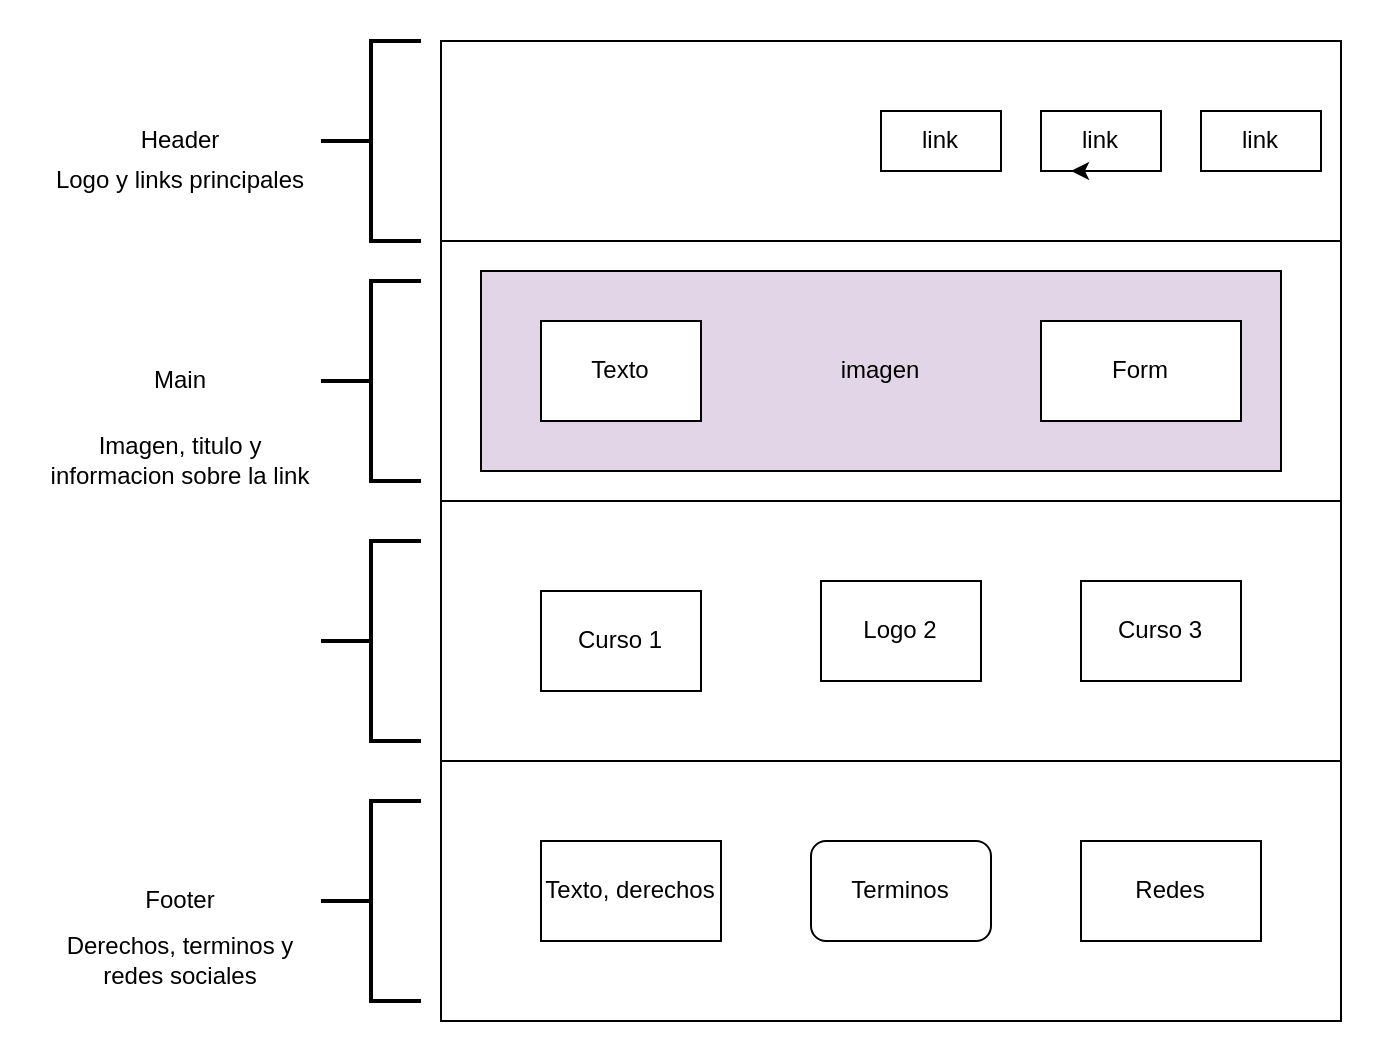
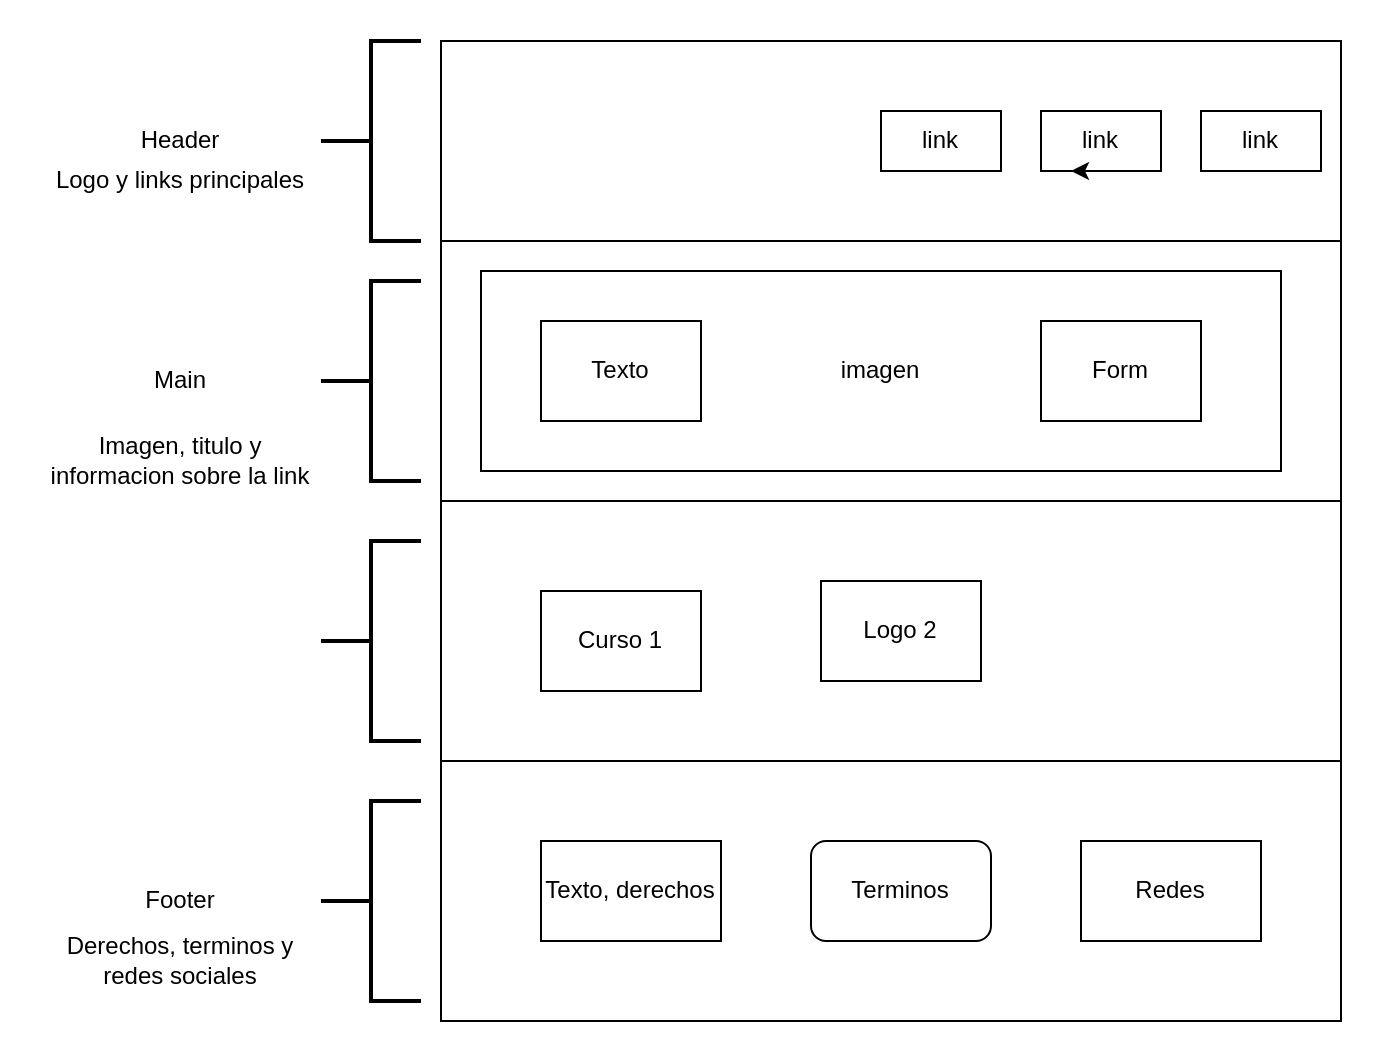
  <mxCell id="0" />
  <mxCell id="1" parent="0" />
  <mxCell id="2" value="Header" style="text;html=1;strokeColor=none;fillColor=none;align=center;verticalAlign=middle;whiteSpace=wrap;rounded=0;" vertex="1" parent="1"><mxGeometry x="30" y="40" width="120" height="60" as="geometry" /></mxCell>
  <mxCell id="3" value="Main" style="text;html=1;strokeColor=none;fillColor=none;align=center;verticalAlign=middle;whiteSpace=wrap;rounded=0;" vertex="1" parent="1"><mxGeometry x="30" y="160" width="120" height="60" as="geometry" /></mxCell>
  <mxCell id="4" value="Footer" style="text;html=1;strokeColor=none;fillColor=none;align=center;verticalAlign=middle;whiteSpace=wrap;rounded=0;" vertex="1" parent="1"><mxGeometry x="30" y="420" width="120" height="60" as="geometry" /></mxCell>
  <mxCell id="5" value="" style="strokeWidth=2;html=1;shape=mxgraph.flowchart.annotation_2;align=left;labelPosition=right;pointerEvents=1;" vertex="1" parent="1"><mxGeometry x="160" y="20" width="50" height="100" as="geometry" /></mxCell>
  <mxCell id="6" value="" style="strokeWidth=2;html=1;shape=mxgraph.flowchart.annotation_2;align=left;labelPosition=right;pointerEvents=1;" vertex="1" parent="1"><mxGeometry x="160" y="140" width="50" height="100" as="geometry" /></mxCell>
  <mxCell id="7" value="" style="strokeWidth=2;html=1;shape=mxgraph.flowchart.annotation_2;align=left;labelPosition=right;pointerEvents=1;" vertex="1" parent="1"><mxGeometry x="160" y="270" width="50" height="100" as="geometry" /></mxCell>
  <mxCell id="8" value="" style="strokeWidth=2;html=1;shape=mxgraph.flowchart.annotation_2;align=left;labelPosition=right;pointerEvents=1;" vertex="1" parent="1"><mxGeometry x="160" y="400" width="50" height="100" as="geometry" /></mxCell>
  <mxCell id="9" value="Logo y links principales" style="text;html=1;strokeColor=none;fillColor=none;align=center;verticalAlign=middle;whiteSpace=wrap;rounded=0;" vertex="1" parent="1"><mxGeometry x="20" y="60" width="140" height="60" as="geometry" /></mxCell>
  <mxCell id="10" value="Imagen, titulo y informacion sobre la link" style="text;html=1;strokeColor=none;fillColor=none;align=center;verticalAlign=middle;whiteSpace=wrap;rounded=0;" vertex="1" parent="1"><mxGeometry x="20" y="200" width="140" height="60" as="geometry" /></mxCell>
  <mxCell id="11" value="Derechos, terminos y redes sociales" style="text;html=1;strokeColor=none;fillColor=none;align=center;verticalAlign=middle;whiteSpace=wrap;rounded=0;" vertex="1" parent="1"><mxGeometry x="20" y="450" width="140" height="60" as="geometry" /></mxCell>
  <mxCell id="12" value="" style="rounded=0;whiteSpace=wrap;html=1;" vertex="1" parent="1"><mxGeometry x="220" y="20" width="450" height="490" as="geometry" /></mxCell>
  <mxCell id="13" value="" style="rounded=0;whiteSpace=wrap;html=1;" vertex="1" parent="1"><mxGeometry x="220" y="20" width="450" height="100" as="geometry" /></mxCell>
  <mxCell id="14" value="link" style="rounded=0;whiteSpace=wrap;html=1;" vertex="1" parent="1"><mxGeometry x="440" y="55" width="60" height="30" as="geometry" /></mxCell>
  <mxCell id="15" value="link" style="rounded=0;whiteSpace=wrap;html=1;" vertex="1" parent="1"><mxGeometry x="520" y="55" width="60" height="30" as="geometry" /></mxCell>
  <mxCell id="16" value="link" style="rounded=0;whiteSpace=wrap;html=1;" vertex="1" parent="1"><mxGeometry x="600" y="55" width="60" height="30" as="geometry" /></mxCell>
  <mxCell id="17" value="" style="rounded=0;whiteSpace=wrap;html=1;" vertex="1" parent="1"><mxGeometry x="220" y="120" width="450" height="130" as="geometry" /></mxCell>
  <mxCell id="18" value="" style="rounded=0;whiteSpace=wrap;html=1;" vertex="1" parent="1"><mxGeometry x="220" y="250" width="450" height="130" as="geometry" /></mxCell>
  <mxCell id="19" style="edgeStyle=orthogonalEdgeStyle;rounded=0;orthogonalLoop=1;jettySize=auto;html=1;exitX=0.5;exitY=1;exitDx=0;exitDy=0;entryX=0.25;entryY=1;entryDx=0;entryDy=0;" edge="1" parent="1" source="15" target="15"><mxGeometry relative="1" as="geometry" /></mxCell>
- <mxCell id="20" value="imagen" style="rounded=0;whiteSpace=wrap;html=1;fillColor=#e1d5e7;" vertex="1" parent="1"><mxGeometry x="240" y="135" width="400" height="100" as="geometry" /></mxCell>
- <mxCell id="21" value="Form" style="rounded=0;whiteSpace=wrap;html=1;" vertex="1" parent="1"><mxGeometry x="520" y="160" width="100" height="50" as="geometry" /></mxCell>
+ <mxCell id="20" value="imagen" style="rounded=0;whiteSpace=wrap;html=1;" vertex="1" parent="1"><mxGeometry x="240" y="135" width="400" height="100" as="geometry" /></mxCell>
+ <mxCell id="21" value="Form" style="rounded=0;whiteSpace=wrap;html=1;" vertex="1" parent="1"><mxGeometry x="520" y="160" width="80" height="50" as="geometry" /></mxCell>
  <mxCell id="22" value="Texto" style="rounded=0;whiteSpace=wrap;html=1;" vertex="1" parent="1"><mxGeometry x="270" y="160" width="80" height="50" as="geometry" /></mxCell>
  <mxCell id="23" value="Texto, derechos" style="rounded=0;whiteSpace=wrap;html=1;" vertex="1" parent="1"><mxGeometry x="270" y="420" width="90" height="50" as="geometry" /></mxCell>
  <mxCell id="24" value="Logo 2" style="rounded=0;whiteSpace=wrap;html=1;" vertex="1" parent="1"><mxGeometry x="410" y="290" width="80" height="50" as="geometry" /></mxCell>
- <mxCell id="25" value="Curso 3" style="rounded=0;whiteSpace=wrap;html=1;" vertex="1" parent="1"><mxGeometry x="540" y="290" width="80" height="50" as="geometry" /></mxCell>
  <mxCell id="26" value="Terminos" style="whiteSpace=wrap;html=1;rounded=1;" vertex="1" parent="1"><mxGeometry x="405" y="420" width="90" height="50" as="geometry" /></mxCell>
  <mxCell id="27" value="Redes" style="rounded=0;whiteSpace=wrap;html=1;" vertex="1" parent="1"><mxGeometry x="540" y="420" width="90" height="50" as="geometry" /></mxCell>
  <mxCell id="28" value="Curso 1" style="rounded=0;whiteSpace=wrap;html=1;" vertex="1" parent="1"><mxGeometry x="270" y="295" width="80" height="50" as="geometry" /></mxCell>
